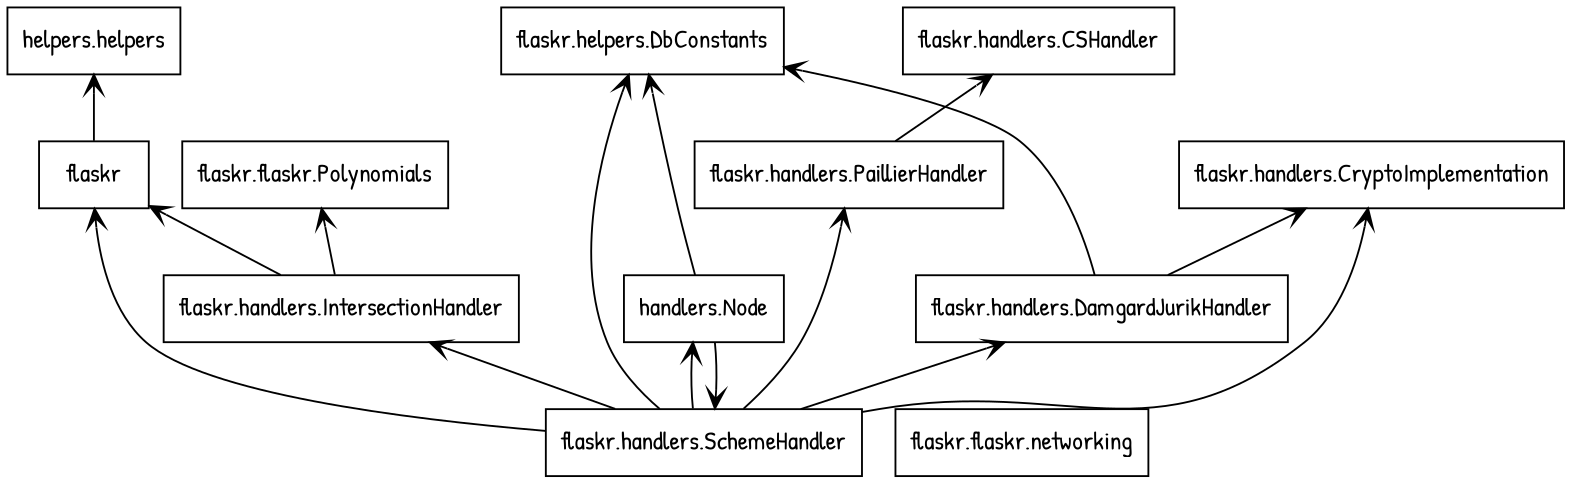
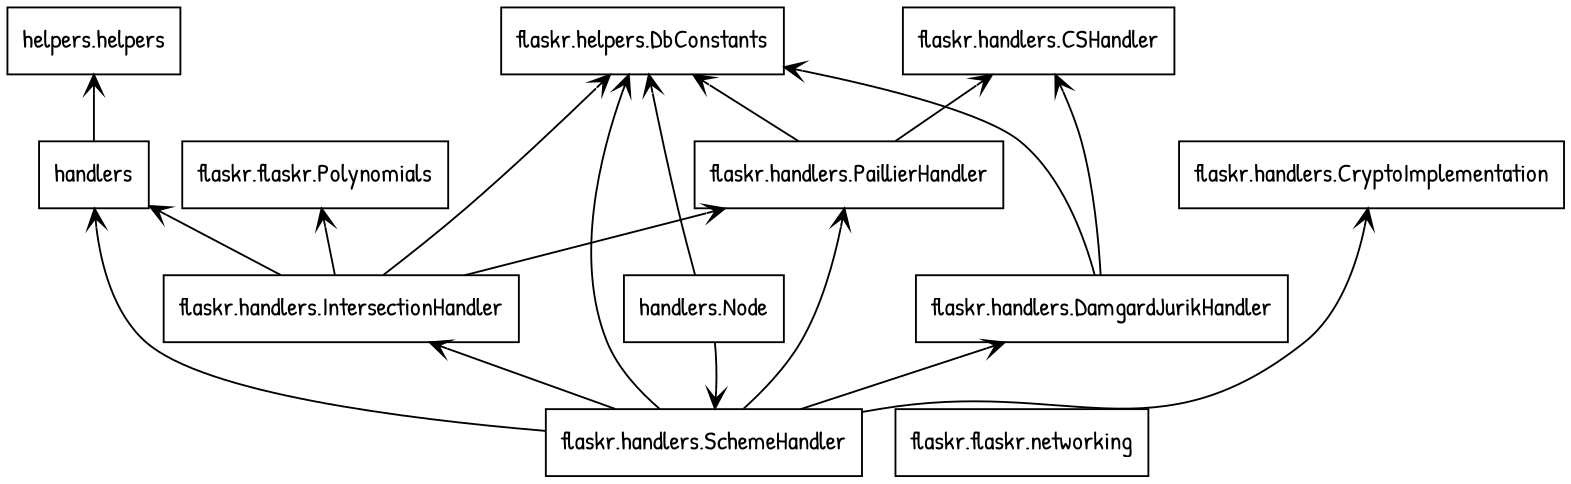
  digraph {
    fontname="Patrick Hand"
    rankdir=BT
    node [color=black fontname="Patrick Hand" shape=box style=solid]
    edge [arrowhead=open arrowtail=none fontname="Patrick Hand"]
-   n1 [label=flaskr]
+   n1 [label=handlers]
    n2 [label="helpers.helpers"]
    n3 [label="handlers.Node"]
    n4 [label="flaskr.handlers.SchemeHandler"]
    n5 [label="flaskr.helpers.DbConstants"]
    n6 [label="flaskr.handlers.DamgardJurikHandler"]
    n7 [label="flaskr.handlers.IntersectionHandler"]
    n8 [label="flaskr.handlers.PaillierHandler"]
    n9 [label="flaskr.handlers.CryptoImplementation"]
    n10 [label="flaskr.handlers.CSHandler"]
    n11 [label="flaskr.flaskr.Polynomials"]
    n12 [label="flaskr.flaskr.networking"]
    n1 -> n2
    n3 -> n4
    n3 -> n5
    n4 -> n1
-   n4 -> n3
    n4 -> n5
    n4 -> n6
    n4 -> n7
    n4 -> n8
    n4 -> n9
    n6 -> n5
-   n6 -> n9
+   n6 -> n10
    n7 -> n1
+   n7 -> n5
+   n7 -> n8
    n7 -> n11
+   n8 -> n5
    n8 -> n10
  }
